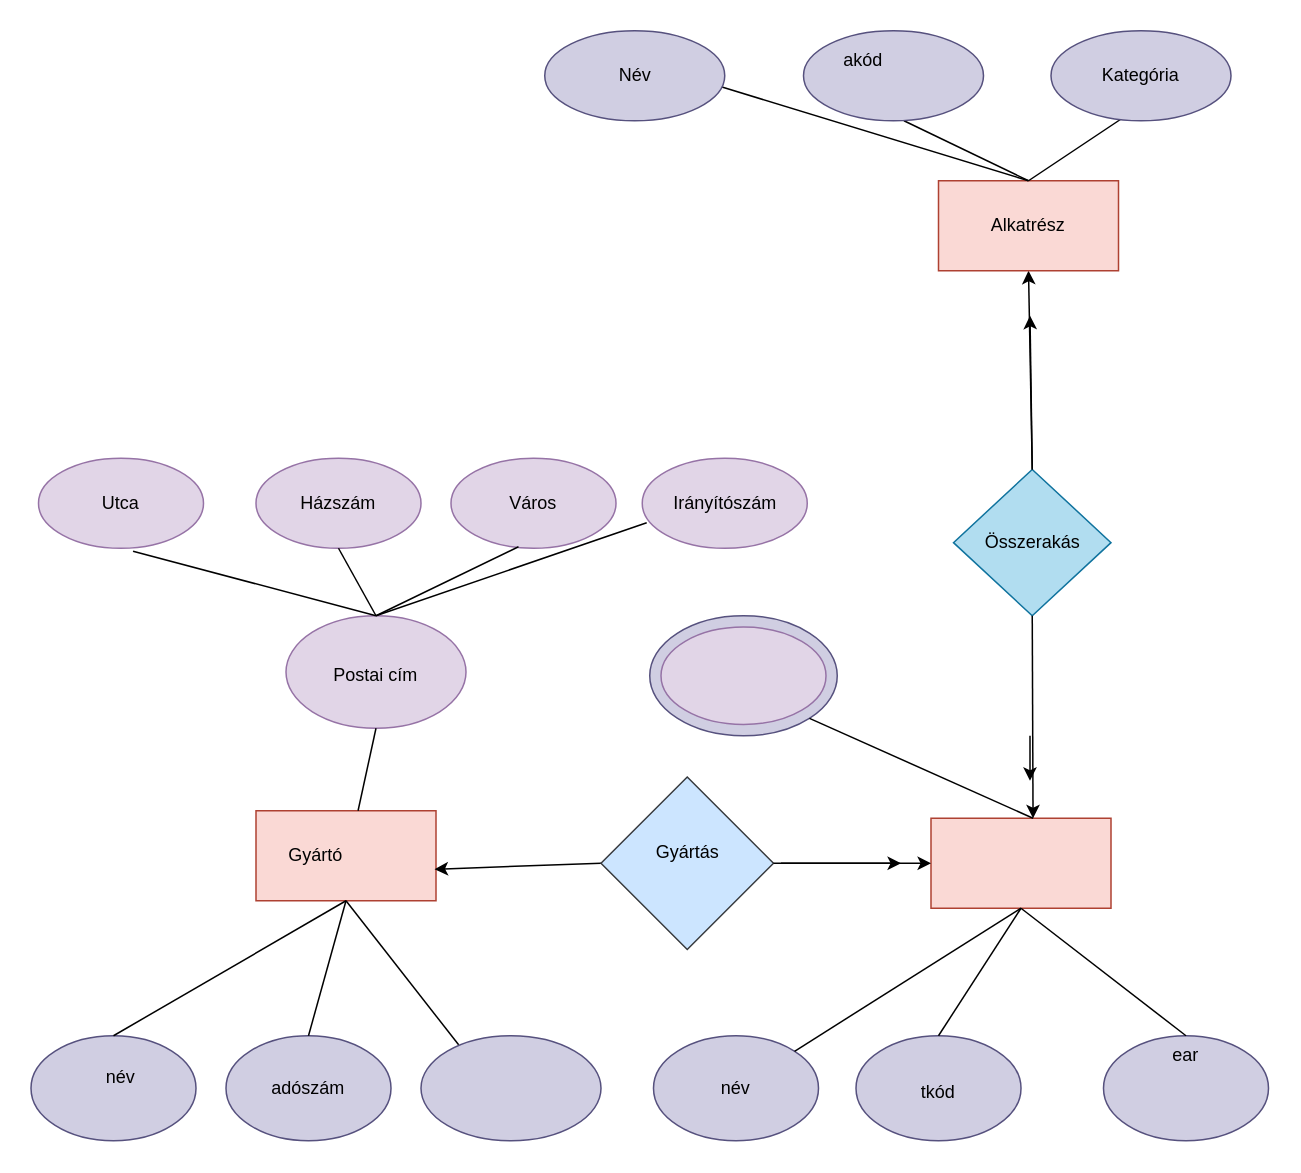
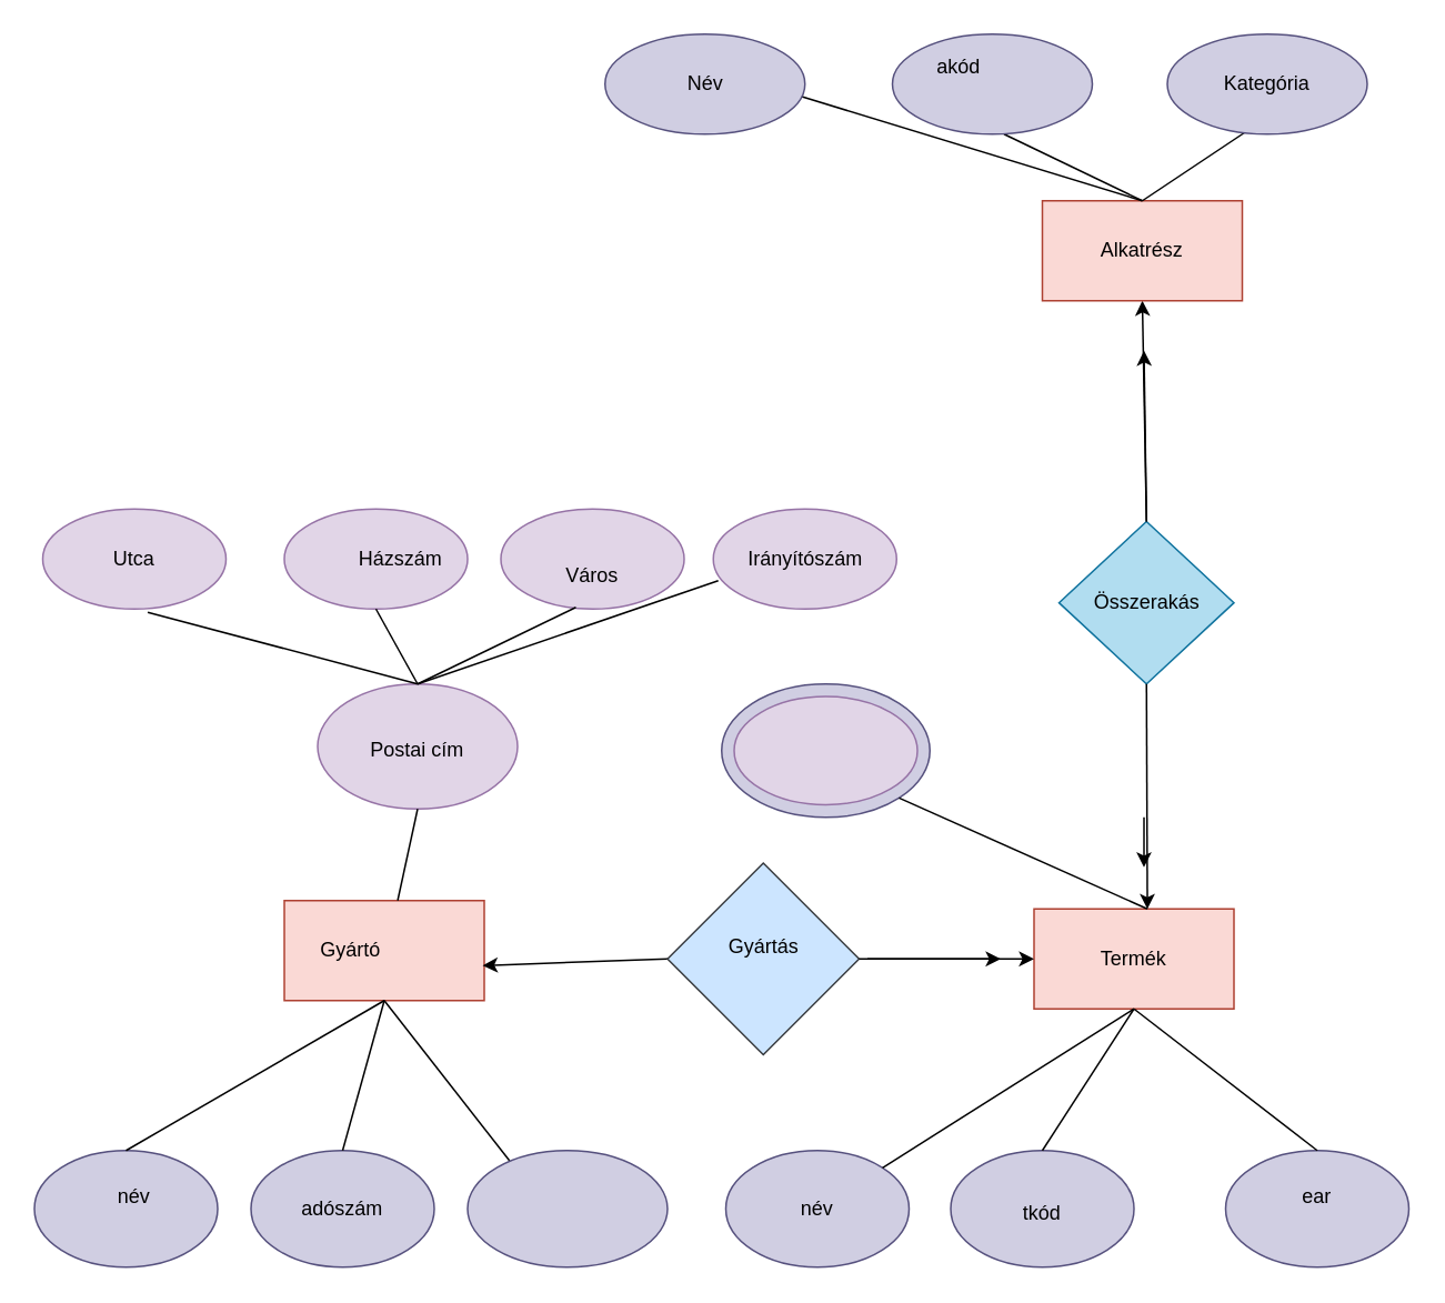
  <mxCell id="0" />
  <mxCell id="1" parent="0" />
  <mxCell id="2" value="" style="rounded=0;whiteSpace=wrap;html=1;labelBackgroundColor=none;fillColor=#fad9d5;strokeColor=#ae4132;" vertex="1" parent="1"><mxGeometry x="170" y="540" width="120" height="60" as="geometry" /></mxCell>
  <mxCell id="3" value="" style="rounded=0;whiteSpace=wrap;html=1;labelBackgroundColor=none;fillColor=#fad9d5;strokeColor=#ae4132;" vertex="1" parent="1"><mxGeometry x="620" y="545" width="120" height="60" as="geometry" /></mxCell>
  <mxCell id="4" value="" style="endArrow=classic;html=1;rounded=0;labelBackgroundColor=none;fontColor=default;entryX=0;entryY=0.5;entryDx=0;entryDy=0;" edge="1" parent="1" target="3"><mxGeometry width="50" height="50" relative="1" as="geometry"><mxPoint x="520" y="575" as="sourcePoint" /><mxPoint x="650" y="289.5" as="targetPoint" /></mxGeometry></mxCell>
  <mxCell id="5" value="" style="endArrow=classic;html=1;rounded=0;entryX=0.992;entryY=0.65;entryDx=0;entryDy=0;entryPerimeter=0;exitX=0;exitY=0.5;exitDx=0;exitDy=0;" edge="1" parent="1" source="6" target="2"><mxGeometry width="50" height="50" relative="1" as="geometry"><mxPoint x="390" y="289.5" as="sourcePoint" /><mxPoint x="290" y="289.5" as="targetPoint" /></mxGeometry></mxCell>
  <mxCell id="6" value="" style="rhombus;whiteSpace=wrap;html=1;fillColor=#cce5ff;strokeColor=#36393d;" vertex="1" parent="1"><mxGeometry x="400" y="517.5" width="115" height="115" as="geometry" /></mxCell>
  <mxCell id="7" value="" style="endArrow=classic;html=1;rounded=0;exitX=1;exitY=0.5;exitDx=0;exitDy=0;" edge="1" parent="1" source="6"><mxGeometry width="50" height="50" relative="1" as="geometry"><mxPoint x="520" y="575" as="sourcePoint" /><mxPoint x="600" y="575" as="targetPoint" /></mxGeometry></mxCell>
  <mxCell id="8" value="Gyártás&lt;div&gt;&lt;br&gt;&lt;/div&gt;" style="text;html=1;align=center;verticalAlign=middle;whiteSpace=wrap;rounded=0;" vertex="1" parent="1"><mxGeometry x="427.5" y="560" width="60" height="30" as="geometry" /></mxCell>
  <mxCell id="9" value="" style="ellipse;whiteSpace=wrap;html=1;fillColor=#d0cee2;strokeColor=#56517e;" vertex="1" parent="1"><mxGeometry x="735" y="690" width="110" height="70" as="geometry" /></mxCell>
  <mxCell id="10" value="" style="ellipse;whiteSpace=wrap;html=1;fillColor=#d0cee2;strokeColor=#56517e;" vertex="1" parent="1"><mxGeometry x="150" y="690" width="110" height="70" as="geometry" /></mxCell>
  <mxCell id="11" value="" style="ellipse;whiteSpace=wrap;html=1;fillColor=#d0cee2;strokeColor=#56517e;" vertex="1" parent="1"><mxGeometry x="570" y="690" width="110" height="70" as="geometry" /></mxCell>
  <mxCell id="12" value="" style="ellipse;whiteSpace=wrap;html=1;fillColor=#d0cee2;strokeColor=#56517e;" vertex="1" parent="1"><mxGeometry x="435" y="690" width="110" height="70" as="geometry" /></mxCell>
  <mxCell id="13" value="" style="ellipse;whiteSpace=wrap;html=1;fillColor=#d0cee2;strokeColor=#56517e;" vertex="1" parent="1"><mxGeometry x="280" y="690" width="120" height="70" as="geometry" /></mxCell>
  <mxCell id="14" value="" style="ellipse;whiteSpace=wrap;html=1;fillColor=#d0cee2;strokeColor=#56517e;" vertex="1" parent="1"><mxGeometry x="20" y="690" width="110" height="70" as="geometry" /></mxCell>
  <mxCell id="15" value="tkód&lt;div&gt;&lt;br&gt;&lt;/div&gt;" style="text;html=1;align=center;verticalAlign=middle;whiteSpace=wrap;rounded=0;" vertex="1" parent="1"><mxGeometry x="595" y="720" width="60" height="30" as="geometry" /></mxCell>
  <mxCell id="16" value="név" style="text;html=1;align=center;verticalAlign=middle;whiteSpace=wrap;rounded=0;" vertex="1" parent="1"><mxGeometry x="460" y="710" width="60" height="30" as="geometry" /></mxCell>
- <mxCell id="17" value="ear&lt;div&gt;&lt;br&gt;&lt;/div&gt;" style="text;html=1;align=center;verticalAlign=middle;whiteSpace=wrap;rounded=0;" vertex="1" parent="1"><mxGeometry x="760" y="695" width="60" height="30" as="geometry" /></mxCell>
+ <mxCell id="17" value="ear&lt;div&gt;&lt;br&gt;&lt;/div&gt;" style="text;html=1;align=center;verticalAlign=middle;whiteSpace=wrap;rounded=0;" vertex="1" parent="1"><mxGeometry x="760" y="710" width="60" height="30" as="geometry" /></mxCell>
  <mxCell id="18" value="adószám" style="text;html=1;align=center;verticalAlign=middle;whiteSpace=wrap;rounded=0;" vertex="1" parent="1"><mxGeometry x="175" y="710" width="60" height="30" as="geometry" /></mxCell>
  <mxCell id="19" value="név&lt;div&gt;&lt;br&gt;&lt;/div&gt;" style="text;html=1;align=center;verticalAlign=middle;whiteSpace=wrap;rounded=0;" vertex="1" parent="1"><mxGeometry x="50" y="710" width="60" height="30" as="geometry" /></mxCell>
  <mxCell id="20" value="" style="endArrow=none;html=1;rounded=0;exitX=0.209;exitY=0.086;exitDx=0;exitDy=0;exitPerimeter=0;entryX=0.5;entryY=1;entryDx=0;entryDy=0;" edge="1" parent="1" source="13" target="2"><mxGeometry width="50" height="50" relative="1" as="geometry"><mxPoint x="410" y="530" as="sourcePoint" /><mxPoint x="223" y="600" as="targetPoint" /></mxGeometry></mxCell>
  <mxCell id="21" value="" style="endArrow=none;html=1;rounded=0;exitX=0.5;exitY=1;exitDx=0;exitDy=0;" edge="1" parent="1" source="3" target="12"><mxGeometry width="50" height="50" relative="1" as="geometry"><mxPoint x="710" y="320" as="sourcePoint" /><mxPoint x="460" y="480" as="targetPoint" /></mxGeometry></mxCell>
  <mxCell id="22" value="" style="endArrow=none;html=1;rounded=0;entryX=0.5;entryY=0;entryDx=0;entryDy=0;exitX=0.5;exitY=1;exitDx=0;exitDy=0;" edge="1" parent="1" source="3" target="11"><mxGeometry width="50" height="50" relative="1" as="geometry"><mxPoint x="640" y="540" as="sourcePoint" /><mxPoint x="460" y="480" as="targetPoint" /></mxGeometry></mxCell>
  <mxCell id="23" value="" style="endArrow=none;html=1;rounded=0;entryX=0.5;entryY=0;entryDx=0;entryDy=0;exitX=0.5;exitY=1;exitDx=0;exitDy=0;" edge="1" parent="1" source="3" target="9"><mxGeometry width="50" height="50" relative="1" as="geometry"><mxPoint x="680" y="610" as="sourcePoint" /><mxPoint x="460" y="480" as="targetPoint" /><Array as="points" /></mxGeometry></mxCell>
  <mxCell id="24" value="" style="endArrow=none;html=1;rounded=0;entryX=0.5;entryY=0;entryDx=0;entryDy=0;" edge="1" parent="1" target="10"><mxGeometry width="50" height="50" relative="1" as="geometry"><mxPoint x="230" y="600" as="sourcePoint" /><mxPoint x="183" y="550" as="targetPoint" /></mxGeometry></mxCell>
  <mxCell id="25" value="" style="endArrow=none;html=1;rounded=0;entryX=0.5;entryY=0;entryDx=0;entryDy=0;exitX=0.5;exitY=1;exitDx=0;exitDy=0;" edge="1" parent="1" source="2" target="14"><mxGeometry width="50" height="50" relative="1" as="geometry"><mxPoint x="230" y="604" as="sourcePoint" /><mxPoint x="460" y="480" as="targetPoint" /></mxGeometry></mxCell>
  <mxCell id="26" value="Gyártó" style="text;html=1;align=center;verticalAlign=middle;whiteSpace=wrap;rounded=0;" vertex="1" parent="1"><mxGeometry x="180" y="555" width="60" height="30" as="geometry" /></mxCell>
+ <mxCell id="27" value="Termék" style="text;html=1;align=center;verticalAlign=middle;whiteSpace=wrap;rounded=0;" vertex="1" parent="1"><mxGeometry x="650" y="560" width="60" height="30" as="geometry" /></mxCell>
  <mxCell id="28" value="" style="ellipse;whiteSpace=wrap;html=1;fillColor=#e1d5e7;strokeColor=#9673a6;" vertex="1" parent="1"><mxGeometry x="190" y="410" width="120" height="75" as="geometry" /></mxCell>
  <mxCell id="29" value="Postai cím" style="text;html=1;align=center;verticalAlign=middle;whiteSpace=wrap;rounded=0;" vertex="1" parent="1"><mxGeometry x="220" y="435" width="60" height="30" as="geometry" /></mxCell>
  <mxCell id="30" value="" style="ellipse;whiteSpace=wrap;html=1;fillColor=#e1d5e7;strokeColor=#9673a6;" vertex="1" parent="1"><mxGeometry x="25" y="305" width="110" height="60" as="geometry" /></mxCell>
  <mxCell id="31" value="" style="ellipse;whiteSpace=wrap;html=1;fillColor=#e1d5e7;strokeColor=#9673a6;" vertex="1" parent="1"><mxGeometry x="300" y="305" width="110" height="60" as="geometry" /></mxCell>
  <mxCell id="32" value="" style="ellipse;whiteSpace=wrap;html=1;fillColor=#e1d5e7;strokeColor=#9673a6;" vertex="1" parent="1"><mxGeometry x="170" y="305" width="110" height="60" as="geometry" /></mxCell>
  <mxCell id="33" value="" style="endArrow=none;html=1;rounded=0;entryX=0.5;entryY=1;entryDx=0;entryDy=0;exitX=0.567;exitY=0;exitDx=0;exitDy=0;exitPerimeter=0;" edge="1" parent="1" source="2" target="28"><mxGeometry width="50" height="50" relative="1" as="geometry"><mxPoint x="410" y="580" as="sourcePoint" /><mxPoint x="460" y="530" as="targetPoint" /></mxGeometry></mxCell>
- <mxCell id="34" value="Házszám" style="text;html=1;align=center;verticalAlign=middle;whiteSpace=wrap;rounded=0;" vertex="1" parent="1"><mxGeometry x="195" y="320" width="60" height="30" as="geometry" /></mxCell>
- <mxCell id="35" value="Város" style="text;html=1;align=center;verticalAlign=middle;whiteSpace=wrap;rounded=0;" vertex="1" parent="1"><mxGeometry x="325" y="320" width="60" height="30" as="geometry" /></mxCell>
+ <mxCell id="34" value="Házszám" style="text;html=1;align=center;verticalAlign=middle;whiteSpace=wrap;rounded=0;" vertex="1" parent="1"><mxGeometry x="210" y="320" width="60" height="30" as="geometry" /></mxCell>
+ <mxCell id="35" value="Város" style="text;html=1;align=center;verticalAlign=middle;whiteSpace=wrap;rounded=0;" vertex="1" parent="1"><mxGeometry x="325" y="330" width="60" height="30" as="geometry" /></mxCell>
  <mxCell id="36" value="Utca" style="text;html=1;align=center;verticalAlign=middle;whiteSpace=wrap;rounded=0;" vertex="1" parent="1"><mxGeometry x="50" y="320" width="60" height="30" as="geometry" /></mxCell>
  <mxCell id="37" value="" style="endArrow=none;html=1;rounded=0;entryX=0.409;entryY=0.983;entryDx=0;entryDy=0;entryPerimeter=0;exitX=0.5;exitY=0;exitDx=0;exitDy=0;" edge="1" parent="1" source="28" target="31"><mxGeometry width="50" height="50" relative="1" as="geometry"><mxPoint x="410" y="580" as="sourcePoint" /><mxPoint x="460" y="530" as="targetPoint" /></mxGeometry></mxCell>
  <mxCell id="38" value="" style="endArrow=none;html=1;rounded=0;entryX=0.573;entryY=1.033;entryDx=0;entryDy=0;entryPerimeter=0;exitX=0.5;exitY=0;exitDx=0;exitDy=0;" edge="1" parent="1" source="28" target="30"><mxGeometry width="50" height="50" relative="1" as="geometry"><mxPoint x="410" y="580" as="sourcePoint" /><mxPoint x="460" y="530" as="targetPoint" /></mxGeometry></mxCell>
  <mxCell id="39" value="" style="endArrow=none;html=1;rounded=0;entryX=0.5;entryY=1;entryDx=0;entryDy=0;exitX=0.5;exitY=0;exitDx=0;exitDy=0;" edge="1" parent="1" source="28" target="32"><mxGeometry width="50" height="50" relative="1" as="geometry"><mxPoint x="410" y="580" as="sourcePoint" /><mxPoint x="460" y="530" as="targetPoint" /></mxGeometry></mxCell>
  <mxCell id="40" value="" style="ellipse;whiteSpace=wrap;html=1;fillColor=#e1d5e7;strokeColor=#9673a6;" vertex="1" parent="1"><mxGeometry x="427.5" y="305" width="110" height="60" as="geometry" /></mxCell>
  <mxCell id="41" value="" style="endArrow=none;html=1;rounded=0;entryX=0.027;entryY=0.717;entryDx=0;entryDy=0;entryPerimeter=0;exitX=0.5;exitY=0;exitDx=0;exitDy=0;" edge="1" parent="1" source="28" target="40"><mxGeometry width="50" height="50" relative="1" as="geometry"><mxPoint x="410" y="580" as="sourcePoint" /><mxPoint x="460" y="530" as="targetPoint" /></mxGeometry></mxCell>
  <mxCell id="42" value="Irányítószám" style="text;html=1;align=center;verticalAlign=middle;whiteSpace=wrap;rounded=0;" vertex="1" parent="1"><mxGeometry x="452.5" y="320" width="60" height="30" as="geometry" /></mxCell>
  <mxCell id="43" value="" style="ellipse;whiteSpace=wrap;html=1;fillColor=#d0cee2;strokeColor=#56517e;" vertex="1" parent="1"><mxGeometry x="432.5" y="410" width="125" height="80" as="geometry" /></mxCell>
  <mxCell id="44" value="" style="ellipse;whiteSpace=wrap;html=1;fillColor=#e1d5e7;strokeColor=#9673a6;" vertex="1" parent="1"><mxGeometry x="440" y="417.5" width="110" height="65" as="geometry" /></mxCell>
  <mxCell id="45" value="" style="endArrow=none;html=1;rounded=0;entryX=0.567;entryY=0;entryDx=0;entryDy=0;entryPerimeter=0;exitX=1;exitY=1;exitDx=0;exitDy=0;" edge="1" parent="1" source="43" target="3"><mxGeometry width="50" height="50" relative="1" as="geometry"><mxPoint x="550" y="500" as="sourcePoint" /><mxPoint x="460" y="530" as="targetPoint" /></mxGeometry></mxCell>
  <mxCell id="46" value="" style="rhombus;whiteSpace=wrap;html=1;fillColor=#b1ddf0;strokeColor=#10739e;" vertex="1" parent="1"><mxGeometry x="635" y="312.5" width="105" height="97.5" as="geometry" /></mxCell>
  <mxCell id="47" value="" style="endArrow=classic;html=1;rounded=0;entryX=0.567;entryY=0;entryDx=0;entryDy=0;entryPerimeter=0;exitX=0.5;exitY=1;exitDx=0;exitDy=0;" edge="1" parent="1" source="46" target="3"><mxGeometry width="50" height="50" relative="1" as="geometry"><mxPoint x="410" y="580" as="sourcePoint" /><mxPoint x="460" y="530" as="targetPoint" /></mxGeometry></mxCell>
  <mxCell id="48" value="" style="endArrow=classic;html=1;rounded=0;exitX=0.5;exitY=1;exitDx=0;exitDy=0;" edge="1" parent="1"><mxGeometry width="50" height="50" relative="1" as="geometry"><mxPoint x="686" y="490" as="sourcePoint" /><mxPoint x="686" y="520" as="targetPoint" /></mxGeometry></mxCell>
  <mxCell id="49" value="" style="endArrow=classic;html=1;rounded=0;exitX=0.5;exitY=0;exitDx=0;exitDy=0;entryX=0.5;entryY=1;entryDx=0;entryDy=0;" edge="1" parent="1" source="46" target="51"><mxGeometry width="50" height="50" relative="1" as="geometry"><mxPoint x="410" y="580" as="sourcePoint" /><mxPoint x="685" y="190" as="targetPoint" /></mxGeometry></mxCell>
  <mxCell id="50" value="" style="endArrow=classic;html=1;rounded=0;exitX=0.5;exitY=0;exitDx=0;exitDy=0;" edge="1" parent="1" source="46"><mxGeometry width="50" height="50" relative="1" as="geometry"><mxPoint x="686" y="392.5" as="sourcePoint" /><mxPoint x="686" y="210" as="targetPoint" /></mxGeometry></mxCell>
  <mxCell id="51" value="" style="rounded=0;whiteSpace=wrap;html=1;labelBackgroundColor=none;fillColor=#fad9d5;strokeColor=#ae4132;" vertex="1" parent="1"><mxGeometry x="625" y="120" width="120" height="60" as="geometry" /></mxCell>
  <mxCell id="52" value="Alkatrész" style="text;html=1;align=center;verticalAlign=middle;whiteSpace=wrap;rounded=0;" vertex="1" parent="1"><mxGeometry x="655" y="135" width="60" height="30" as="geometry" /></mxCell>
  <mxCell id="53" value="" style="endArrow=none;html=1;rounded=0;entryX=0.5;entryY=0;entryDx=0;entryDy=0;exitX=0.558;exitY=1;exitDx=0;exitDy=0;exitPerimeter=0;" edge="1" parent="1" source="57" target="51"><mxGeometry width="50" height="50" relative="1" as="geometry"><mxPoint x="685" y="30" as="sourcePoint" /><mxPoint x="470" y="230" as="targetPoint" /></mxGeometry></mxCell>
  <mxCell id="54" value="" style="endArrow=none;html=1;rounded=0;entryX=0.5;entryY=0;entryDx=0;entryDy=0;exitX=0.971;exitY=0.617;exitDx=0;exitDy=0;exitPerimeter=0;" edge="1" parent="1" source="55" target="51"><mxGeometry width="50" height="50" relative="1" as="geometry"><mxPoint x="560" y="70" as="sourcePoint" /><mxPoint x="470" y="230" as="targetPoint" /></mxGeometry></mxCell>
  <mxCell id="55" value="" style="ellipse;whiteSpace=wrap;html=1;fillColor=#d0cee2;strokeColor=#56517e;" vertex="1" parent="1"><mxGeometry x="362.5" y="20" width="120" height="60" as="geometry" /></mxCell>
  <mxCell id="56" value="Név" style="text;html=1;align=center;verticalAlign=middle;whiteSpace=wrap;rounded=0;" vertex="1" parent="1"><mxGeometry x="392.5" y="35" width="60" height="30" as="geometry" /></mxCell>
  <mxCell id="57" value="" style="ellipse;whiteSpace=wrap;html=1;fillColor=#d0cee2;strokeColor=#56517e;" vertex="1" parent="1"><mxGeometry x="535" y="20" width="120" height="60" as="geometry" /></mxCell>
  <mxCell id="58" value="akód" style="text;html=1;align=center;verticalAlign=middle;whiteSpace=wrap;rounded=0;" vertex="1" parent="1"><mxGeometry x="545" y="25" width="60" height="30" as="geometry" /></mxCell>
  <mxCell id="59" value="" style="endArrow=none;html=1;rounded=0;entryX=0.5;entryY=0;entryDx=0;entryDy=0;" edge="1" parent="1" target="51"><mxGeometry width="50" height="50" relative="1" as="geometry"><mxPoint x="760" y="70" as="sourcePoint" /><mxPoint x="470" y="230" as="targetPoint" /></mxGeometry></mxCell>
  <mxCell id="60" value="" style="ellipse;whiteSpace=wrap;html=1;fillColor=#d0cee2;strokeColor=#56517e;" vertex="1" parent="1"><mxGeometry x="700" y="20" width="120" height="60" as="geometry" /></mxCell>
  <mxCell id="61" value="Kategória" style="text;html=1;align=center;verticalAlign=middle;whiteSpace=wrap;rounded=0;" vertex="1" parent="1"><mxGeometry x="730" y="35" width="60" height="30" as="geometry" /></mxCell>
  <mxCell id="62" value="Összerakás" style="text;html=1;align=center;verticalAlign=middle;whiteSpace=wrap;rounded=0;" vertex="1" parent="1"><mxGeometry x="657.5" y="346.25" width="60" height="30" as="geometry" /></mxCell>
